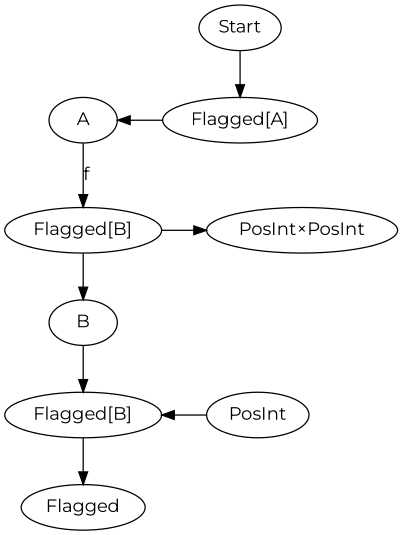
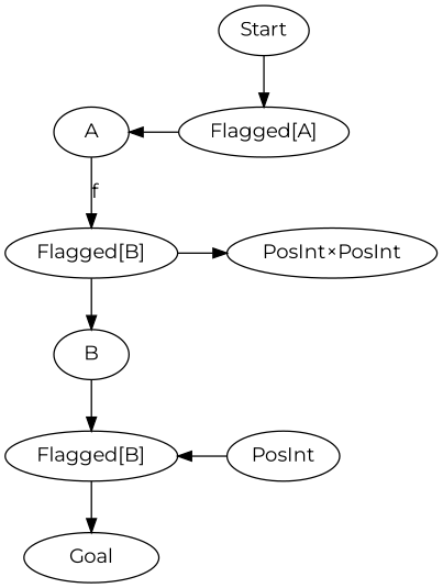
  digraph {
    fontname=Montserrat
    node [fontname=Montserrat group=upper]
    edge [fontname=Montserrat]
    n1 [label="Flagged[A]"]
    A
    n3 [label="Flagged[B]"]
    n4 [group=lower label="PosInt×PosInt"]
    n5 [label="Flagged[B]"]
    n6 [group=lower label=PosInt]
    B
-   Goal [label=Flagged group=""]
+   Goal [group=""]
    Start [group=""]
    subgraph sub_1 {
      rank=same
      n1
      A
    }
    subgraph sub_2 {
      rank=same
      n3
      n4
    }
    subgraph sub_3 {
      rank=same
      n5
      n6
    }
    A -> n1 [dir=back]
    A -> n3 [label=f]
    n3 -> n4
    n3 -> B
    n5 -> n6 [dir=back]
    n5 -> Goal
    B -> n5
    Start -> n1
  }
